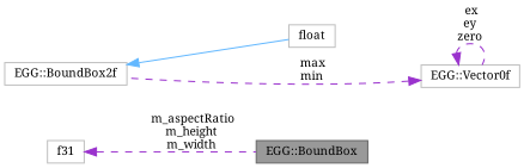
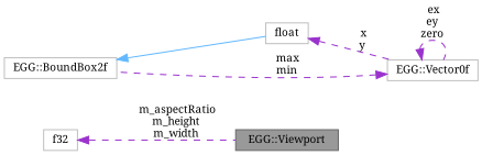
  digraph {
    fontname="Noto Serif"
    rankdir=LR
    node [color=grey75 fillcolor=white fontname="Noto Serif" fontsize=10 shape=box style=filled]
    edge [color=darkorchid3 dir=back fontname="Noto Serif" fontsize=10 labelfontname=FreeMono labelfontsize=10 style=dashed]
-   n1 [color=gray40 fillcolor=grey60 fontcolor=black height=0.2 label="EGG::BoundBox" width=0.4]
+   n1 [color=gray40 fillcolor=grey60 fontcolor=black height=0.2 label="EGG::Viewport" width=0.4]
    n2 [height=0.2 label="EGG::BoundBox2f" width=0.4]
    n3 [height=0.2 label=float width=0.4]
    n4 [height=0.2 label="EGG::Vector0f" width=0.4]
-   n5 [height=0.2 label=f31 width=0.4]
+   n5 [height=0.2 label=f32 width=0.4]
    n2 -> n3 [color=steelblue1 style=solid]
+   n3 -> n4 [label=" x\ny"]
    n4 -> n2 [label=" max\nmin"]
    n4 -> n4 [label=" ex\ney\nzero"]
    n5 -> n1 [label=" m_aspectRatio\nm_height\nm_width"]
  }
